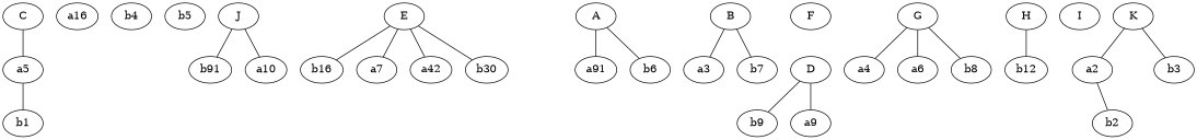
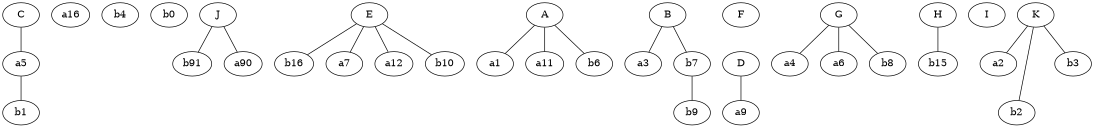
  graph {
    a5
    b1
    n3 [label=a16]
    b4
-   b5
+   b5 [label=b0]
    n6 [label=b91]
    n7 [label=b16]
    A [type=net]
-   a11 [label=a91]
+   a1
+   a11
    b6
    B [type=net]
    a3
    b7
    C [type=net]
    D [type=net]
    a9
    b9
    E [type=net]
    a7
-   a12 [label=a42]
-   b10 [label=b30]
+   a12
+   b10
    F [type=net]
    G [type=net]
    a4
    a6
    b8
    H [type=net]
-   b12
+   b12 [label=b15]
    I [type=net]
    J [type=net]
-   a10
+   a10 [label=a90]
    K [type=net]
    a2
    b2
    b3
    a5 -- b1
+   A -- a1
    A -- a11
    A -- b6
    B -- a3
    B -- b7
    C -- a5
    D -- a9
-   D -- b9
+   b7 -- b9
    E -- n7
    E -- a7
    E -- a12
    E -- b10
    G -- a4
    G -- a6
    G -- b8
    H -- b12
    J -- n6
    J -- a10
    K -- a2
-   a2 -- b2
+   K -- b2
    K -- b3
  }
